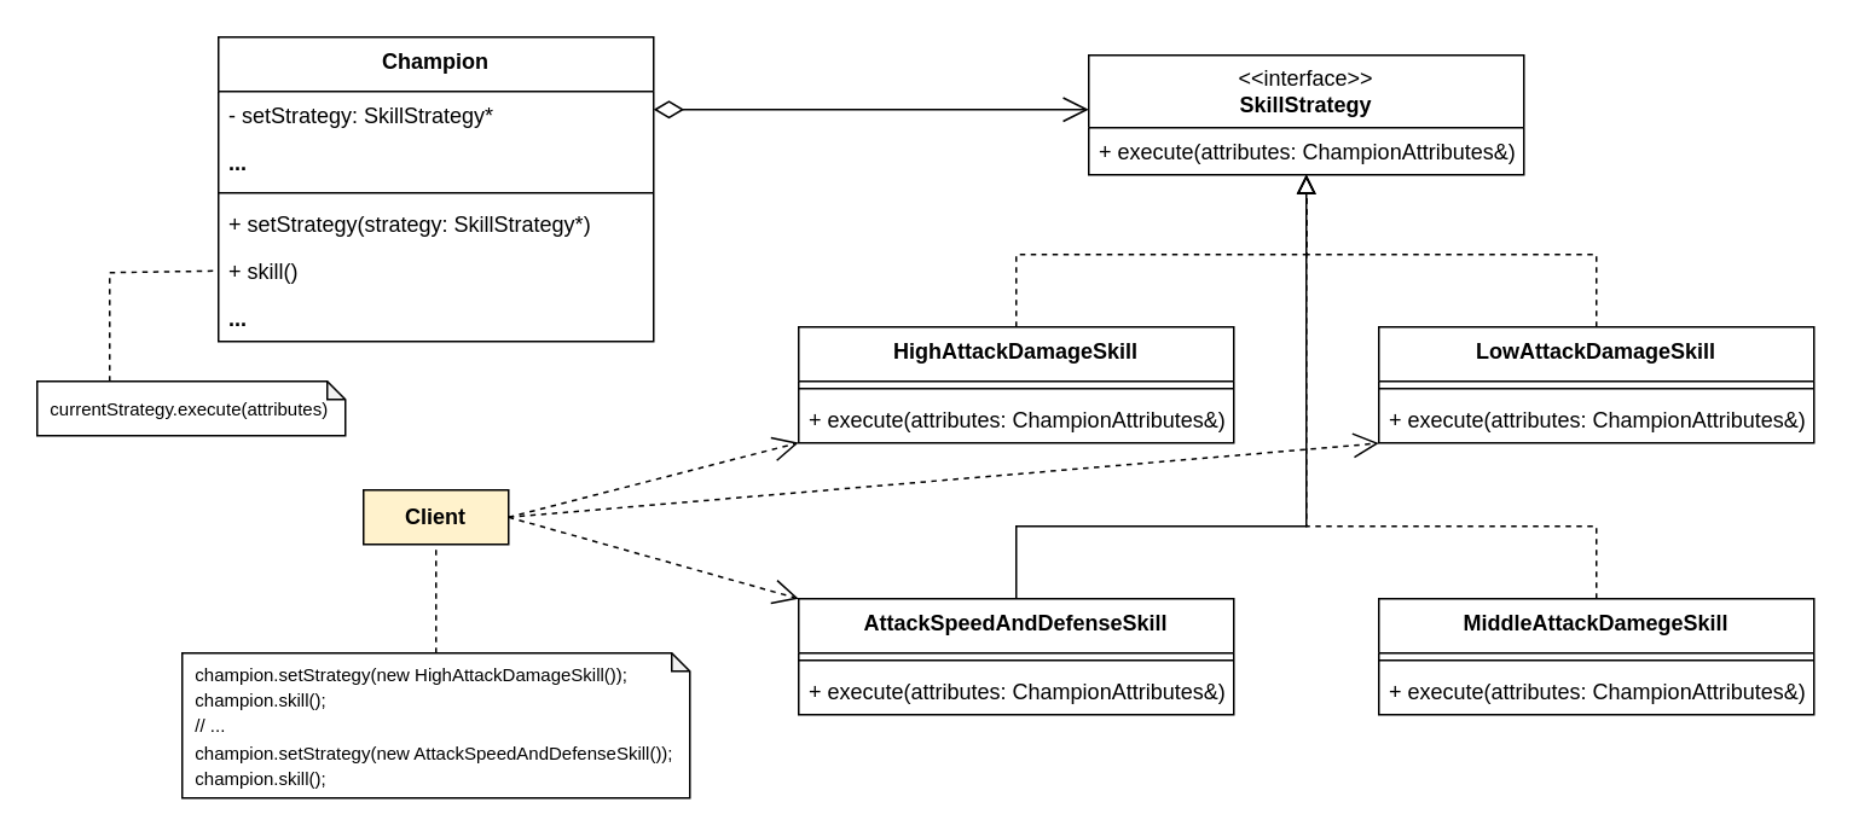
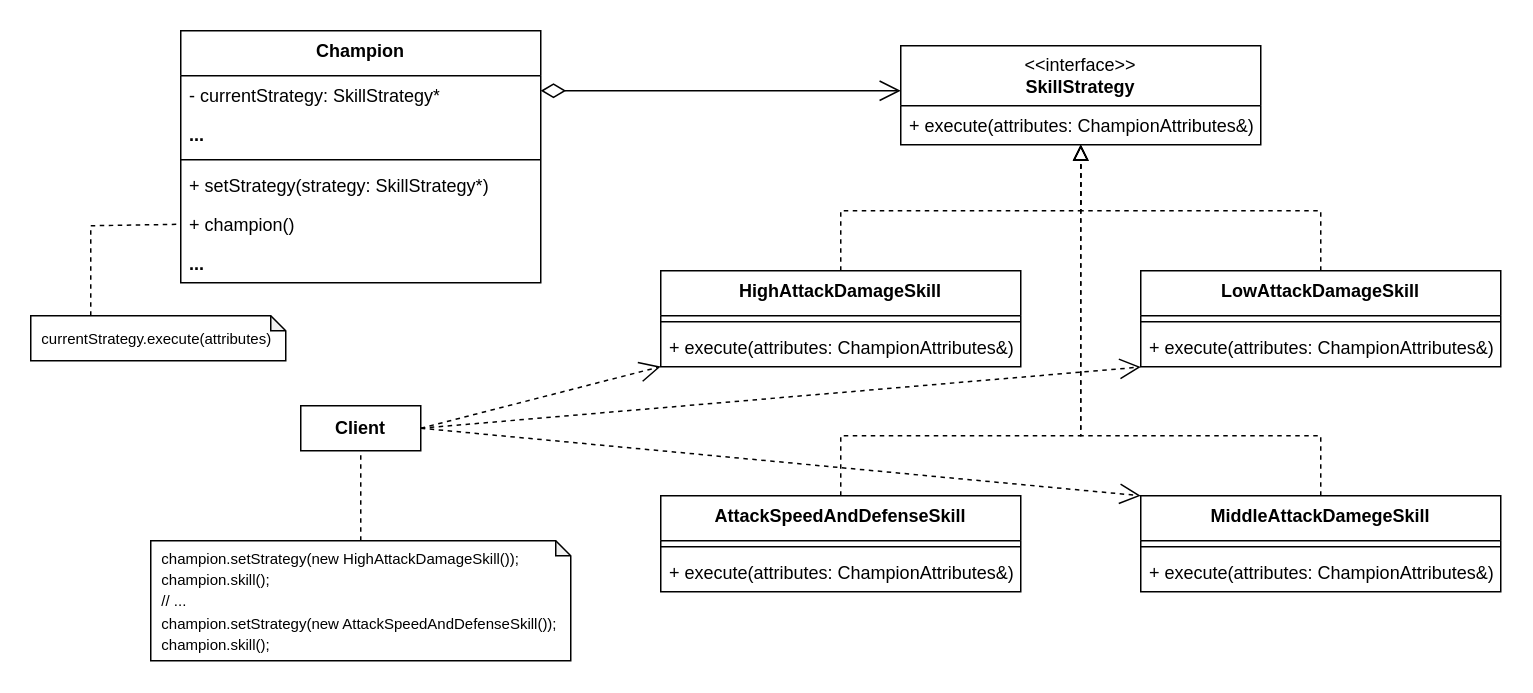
  <mxCell id="0" />
  <mxCell id="1" parent="0" />
  <mxCell id="2" value="Champion" style="swimlane;fontStyle=1;align=center;verticalAlign=top;childLayout=stackLayout;horizontal=1;startSize=30;horizontalStack=0;resizeParent=1;resizeParentMax=0;resizeLast=0;collapsible=1;marginBottom=0;whiteSpace=wrap;html=1;" vertex="1" parent="1"><mxGeometry x="120" y="20" width="240" height="168" as="geometry" /></mxCell>
- <mxCell id="3" value="- setStrategy:&amp;nbsp;SkillStrategy*" style="text;strokeColor=none;fillColor=none;align=left;verticalAlign=top;spacingLeft=4;spacingRight=4;overflow=hidden;rotatable=0;points=[[0,0.5],[1,0.5]];portConstraint=eastwest;whiteSpace=wrap;html=1;" vertex="1" parent="2"><mxGeometry y="30" width="240" height="26" as="geometry" /></mxCell>
+ <mxCell id="3" value="- currentStrategy:&amp;nbsp;SkillStrategy*" style="text;strokeColor=none;fillColor=none;align=left;verticalAlign=top;spacingLeft=4;spacingRight=4;overflow=hidden;rotatable=0;points=[[0,0.5],[1,0.5]];portConstraint=eastwest;whiteSpace=wrap;html=1;" vertex="1" parent="2"><mxGeometry y="30" width="240" height="26" as="geometry" /></mxCell>
  <mxCell id="4" value="&lt;b&gt;...&lt;/b&gt;" style="text;strokeColor=none;fillColor=none;align=left;verticalAlign=top;spacingLeft=4;spacingRight=4;overflow=hidden;rotatable=0;points=[[0,0.5],[1,0.5]];portConstraint=eastwest;whiteSpace=wrap;html=1;" vertex="1" parent="2"><mxGeometry y="56" width="240" height="26" as="geometry" /></mxCell>
  <mxCell id="5" value="" style="line;strokeWidth=1;fillColor=none;align=left;verticalAlign=middle;spacingTop=-1;spacingLeft=3;spacingRight=3;rotatable=0;labelPosition=right;points=[];portConstraint=eastwest;strokeColor=inherit;" vertex="1" parent="2"><mxGeometry y="82" width="240" height="8" as="geometry" /></mxCell>
  <mxCell id="6" value="+ setStrategy(strategy: SkillStrategy*&lt;span style=&quot;background-color: initial;&quot;&gt;)&lt;/span&gt;" style="text;strokeColor=none;fillColor=none;align=left;verticalAlign=top;spacingLeft=4;spacingRight=4;overflow=hidden;rotatable=0;points=[[0,0.5],[1,0.5]];portConstraint=eastwest;whiteSpace=wrap;html=1;" vertex="1" parent="2"><mxGeometry y="90" width="240" height="26" as="geometry" /></mxCell>
- <mxCell id="7" value="+&amp;nbsp;skill&lt;span style=&quot;background-color: initial;&quot;&gt;()&lt;/span&gt;" style="text;strokeColor=none;fillColor=none;align=left;verticalAlign=top;spacingLeft=4;spacingRight=4;overflow=hidden;rotatable=0;points=[[0,0.5],[1,0.5]];portConstraint=eastwest;whiteSpace=wrap;html=1;" vertex="1" parent="2"><mxGeometry y="116" width="240" height="26" as="geometry" /></mxCell>
+ <mxCell id="7" value="+&amp;nbsp;champion&lt;span style=&quot;background-color: initial;&quot;&gt;()&lt;/span&gt;" style="text;strokeColor=none;fillColor=none;align=left;verticalAlign=top;spacingLeft=4;spacingRight=4;overflow=hidden;rotatable=0;points=[[0,0.5],[1,0.5]];portConstraint=eastwest;whiteSpace=wrap;html=1;" vertex="1" parent="2"><mxGeometry y="116" width="240" height="26" as="geometry" /></mxCell>
  <mxCell id="8" value="&lt;b&gt;...&lt;/b&gt;" style="text;strokeColor=none;fillColor=none;align=left;verticalAlign=top;spacingLeft=4;spacingRight=4;overflow=hidden;rotatable=0;points=[[0,0.5],[1,0.5]];portConstraint=eastwest;whiteSpace=wrap;html=1;" vertex="1" parent="2"><mxGeometry y="142" width="240" height="26" as="geometry" /></mxCell>
  <mxCell id="9" value="AttackSpeedAndDefenseSkill" style="swimlane;fontStyle=1;align=center;verticalAlign=top;childLayout=stackLayout;horizontal=1;startSize=30;horizontalStack=0;resizeParent=1;resizeParentMax=0;resizeLast=0;collapsible=1;marginBottom=0;whiteSpace=wrap;html=1;" vertex="1" parent="1"><mxGeometry x="440" y="330" width="240" height="64" as="geometry" /></mxCell>
  <mxCell id="10" value="" style="line;strokeWidth=1;fillColor=none;align=left;verticalAlign=middle;spacingTop=-1;spacingLeft=3;spacingRight=3;rotatable=0;labelPosition=right;points=[];portConstraint=eastwest;strokeColor=inherit;" vertex="1" parent="9"><mxGeometry y="30" width="240" height="8" as="geometry" /></mxCell>
  <mxCell id="11" value="+ execute(attributes:&amp;nbsp;ChampionAttributes&amp;amp;&lt;span style=&quot;background-color: initial;&quot;&gt;)&lt;/span&gt;" style="text;strokeColor=none;fillColor=none;align=left;verticalAlign=top;spacingLeft=4;spacingRight=4;overflow=hidden;rotatable=0;points=[[0,0.5],[1,0.5]];portConstraint=eastwest;whiteSpace=wrap;html=1;" vertex="1" parent="9"><mxGeometry y="38" width="240" height="26" as="geometry" /></mxCell>
  <mxCell id="12" value="HighAttackDamageSkill" style="swimlane;fontStyle=1;align=center;verticalAlign=top;childLayout=stackLayout;horizontal=1;startSize=30;horizontalStack=0;resizeParent=1;resizeParentMax=0;resizeLast=0;collapsible=1;marginBottom=0;whiteSpace=wrap;html=1;" vertex="1" parent="1"><mxGeometry x="440" y="180" width="240" height="64" as="geometry" /></mxCell>
  <mxCell id="13" value="" style="line;strokeWidth=1;fillColor=none;align=left;verticalAlign=middle;spacingTop=-1;spacingLeft=3;spacingRight=3;rotatable=0;labelPosition=right;points=[];portConstraint=eastwest;strokeColor=inherit;" vertex="1" parent="12"><mxGeometry y="30" width="240" height="8" as="geometry" /></mxCell>
  <mxCell id="14" value="+ execute(attributes:&amp;nbsp;ChampionAttributes&amp;amp;&lt;span style=&quot;background-color: initial;&quot;&gt;)&lt;/span&gt;" style="text;strokeColor=none;fillColor=none;align=left;verticalAlign=top;spacingLeft=4;spacingRight=4;overflow=hidden;rotatable=0;points=[[0,0.5],[1,0.5]];portConstraint=eastwest;whiteSpace=wrap;html=1;" vertex="1" parent="12"><mxGeometry y="38" width="240" height="26" as="geometry" /></mxCell>
  <mxCell id="15" value="LowAttackDamageSkill" style="swimlane;fontStyle=1;align=center;verticalAlign=top;childLayout=stackLayout;horizontal=1;startSize=30;horizontalStack=0;resizeParent=1;resizeParentMax=0;resizeLast=0;collapsible=1;marginBottom=0;whiteSpace=wrap;html=1;" vertex="1" parent="1"><mxGeometry x="760" y="180" width="240" height="64" as="geometry" /></mxCell>
  <mxCell id="16" value="" style="line;strokeWidth=1;fillColor=none;align=left;verticalAlign=middle;spacingTop=-1;spacingLeft=3;spacingRight=3;rotatable=0;labelPosition=right;points=[];portConstraint=eastwest;strokeColor=inherit;" vertex="1" parent="15"><mxGeometry y="30" width="240" height="8" as="geometry" /></mxCell>
  <mxCell id="17" value="+ execute(attributes:&amp;nbsp;ChampionAttributes&amp;amp;&lt;span style=&quot;background-color: initial;&quot;&gt;)&lt;/span&gt;" style="text;strokeColor=none;fillColor=none;align=left;verticalAlign=top;spacingLeft=4;spacingRight=4;overflow=hidden;rotatable=0;points=[[0,0.5],[1,0.5]];portConstraint=eastwest;whiteSpace=wrap;html=1;" vertex="1" parent="15"><mxGeometry y="38" width="240" height="26" as="geometry" /></mxCell>
  <mxCell id="18" value="MiddleAttackDamegeSkill" style="swimlane;fontStyle=1;align=center;verticalAlign=top;childLayout=stackLayout;horizontal=1;startSize=30;horizontalStack=0;resizeParent=1;resizeParentMax=0;resizeLast=0;collapsible=1;marginBottom=0;whiteSpace=wrap;html=1;" vertex="1" parent="1"><mxGeometry x="760" y="330" width="240" height="64" as="geometry" /></mxCell>
  <mxCell id="19" value="" style="line;strokeWidth=1;fillColor=none;align=left;verticalAlign=middle;spacingTop=-1;spacingLeft=3;spacingRight=3;rotatable=0;labelPosition=right;points=[];portConstraint=eastwest;strokeColor=inherit;" vertex="1" parent="18"><mxGeometry y="30" width="240" height="8" as="geometry" /></mxCell>
  <mxCell id="20" value="+ execute(attributes:&amp;nbsp;ChampionAttributes&amp;amp;&lt;span style=&quot;background-color: initial;&quot;&gt;)&lt;/span&gt;" style="text;strokeColor=none;fillColor=none;align=left;verticalAlign=top;spacingLeft=4;spacingRight=4;overflow=hidden;rotatable=0;points=[[0,0.5],[1,0.5]];portConstraint=eastwest;whiteSpace=wrap;html=1;" vertex="1" parent="18"><mxGeometry y="38" width="240" height="26" as="geometry" /></mxCell>
- <mxCell id="21" value="" style="endArrow=block;startArrow=none;endFill=0;startFill=0;endSize=8;html=1;verticalAlign=bottom;dashed=0;labelBackgroundColor=none;rounded=0;exitX=0.5;exitY=0;exitDx=0;exitDy=0;entryX=0.5;entryY=1;entryDx=0;entryDy=0;" edge="1" parent="1" source="9" target="22"><mxGeometry width="160" relative="1" as="geometry"><mxPoint x="169.997" y="173" as="sourcePoint" /><mxPoint x="720" y="100" as="targetPoint" /><Array as="points"><mxPoint x="560" y="290" /><mxPoint x="720" y="290" /></Array></mxGeometry></mxCell>
+ <mxCell id="21" value="" style="endArrow=block;startArrow=none;endFill=0;startFill=0;endSize=8;html=1;verticalAlign=bottom;dashed=1;labelBackgroundColor=none;rounded=0;exitX=0.5;exitY=0;exitDx=0;exitDy=0;entryX=0.5;entryY=1;entryDx=0;entryDy=0;" edge="1" parent="1" source="9" target="22"><mxGeometry width="160" relative="1" as="geometry"><mxPoint x="169.997" y="173" as="sourcePoint" /><mxPoint x="720" y="100" as="targetPoint" /><Array as="points"><mxPoint x="560" y="290" /><mxPoint x="720" y="290" /></Array></mxGeometry></mxCell>
  <mxCell id="22" value="&amp;lt;&amp;lt;interface&amp;gt;&amp;gt;&lt;br style=&quot;border-color: var(--border-color);&quot;&gt;&lt;b style=&quot;border-color: var(--border-color);&quot;&gt;SkillStrategy&lt;/b&gt;" style="swimlane;fontStyle=0;childLayout=stackLayout;horizontal=1;startSize=40;fillColor=none;horizontalStack=0;resizeParent=1;resizeParentMax=0;resizeLast=0;collapsible=1;marginBottom=0;whiteSpace=wrap;html=1;" vertex="1" parent="1"><mxGeometry x="600" y="30" width="240" height="66" as="geometry" /></mxCell>
  <mxCell id="23" value="+ execute(attributes:&amp;nbsp;ChampionAttributes&amp;amp;&lt;span style=&quot;background-color: initial;&quot;&gt;)&lt;/span&gt;" style="text;strokeColor=none;fillColor=none;align=left;verticalAlign=top;spacingLeft=4;spacingRight=4;overflow=hidden;rotatable=0;points=[[0,0.5],[1,0.5]];portConstraint=eastwest;whiteSpace=wrap;html=1;" vertex="1" parent="22"><mxGeometry y="40" width="240" height="26" as="geometry" /></mxCell>
  <mxCell id="24" value="" style="endArrow=block;startArrow=none;endFill=0;startFill=0;endSize=8;html=1;verticalAlign=bottom;dashed=1;labelBackgroundColor=none;rounded=0;exitX=0.5;exitY=0;exitDx=0;exitDy=0;entryX=0.5;entryY=1;entryDx=0;entryDy=0;" edge="1" parent="1" source="18"><mxGeometry width="160" relative="1" as="geometry"><mxPoint x="300" y="180" as="sourcePoint" /><mxPoint x="720" y="96" as="targetPoint" /><Array as="points"><mxPoint x="880" y="290" /><mxPoint x="720" y="290" /></Array></mxGeometry></mxCell>
  <mxCell id="25" value="" style="endArrow=block;startArrow=none;endFill=0;startFill=0;endSize=8;html=1;verticalAlign=bottom;dashed=1;labelBackgroundColor=none;rounded=0;exitX=0.5;exitY=0;exitDx=0;exitDy=0;entryX=0.5;entryY=1;entryDx=0;entryDy=0;" edge="1" parent="1" source="12"><mxGeometry width="160" relative="1" as="geometry"><mxPoint x="300" y="180" as="sourcePoint" /><mxPoint x="720" y="96" as="targetPoint" /><Array as="points"><mxPoint x="560" y="140" /><mxPoint x="720" y="140" /></Array></mxGeometry></mxCell>
  <mxCell id="26" value="" style="endArrow=block;startArrow=none;endFill=0;startFill=0;endSize=8;html=1;verticalAlign=bottom;dashed=1;labelBackgroundColor=none;rounded=0;exitX=0.5;exitY=0;exitDx=0;exitDy=0;entryX=0.5;entryY=1;entryDx=0;entryDy=0;" edge="1" parent="1" source="15"><mxGeometry width="160" relative="1" as="geometry"><mxPoint x="300" y="180" as="sourcePoint" /><mxPoint x="720" y="96" as="targetPoint" /><Array as="points"><mxPoint x="880" y="140" /><mxPoint x="720" y="140" /></Array></mxGeometry></mxCell>
  <mxCell id="27" value="" style="endArrow=open;html=1;endSize=12;startArrow=diamondThin;startSize=14;startFill=0;edgeStyle=orthogonalEdgeStyle;rounded=0;" edge="1" parent="1"><mxGeometry relative="1" as="geometry"><mxPoint x="360" y="60" as="sourcePoint" /><mxPoint x="600" y="60" as="targetPoint" /><Array as="points"><mxPoint x="550" y="60.36" /><mxPoint x="550" y="60.36" /></Array></mxGeometry></mxCell>
- <mxCell id="28" value="&lt;b&gt;Client&lt;/b&gt;" style="html=1;whiteSpace=wrap;fillColor=#fff2cc;" vertex="1" parent="1"><mxGeometry x="200" y="270" width="80" height="30" as="geometry" /></mxCell>
+ <mxCell id="28" value="&lt;b&gt;Client&lt;/b&gt;" style="html=1;whiteSpace=wrap;" vertex="1" parent="1"><mxGeometry x="200" y="270" width="80" height="30" as="geometry" /></mxCell>
  <mxCell id="29" value="" style="endArrow=open;endSize=12;dashed=1;html=1;rounded=0;entryX=0;entryY=0.996;entryDx=0;entryDy=0;exitX=1;exitY=0.5;exitDx=0;exitDy=0;entryPerimeter=0;" edge="1" parent="1" source="28" target="14"><mxGeometry width="160" relative="1" as="geometry"><mxPoint x="360" y="430" as="sourcePoint" /><mxPoint x="230" y="430" as="targetPoint" /><Array as="points" /></mxGeometry></mxCell>
- <mxCell id="30" value="" style="endArrow=open;endSize=12;dashed=1;html=1;rounded=0;entryX=0;entryY=0;entryDx=0;entryDy=0;exitX=1;exitY=0.5;exitDx=0;exitDy=0;" edge="1" parent="1" source="28" target="9"><mxGeometry width="160" relative="1" as="geometry"><mxPoint x="290" y="295" as="sourcePoint" /><mxPoint x="450" y="206" as="targetPoint" /><Array as="points" /></mxGeometry></mxCell>
  <mxCell id="31" value="" style="endArrow=open;endSize=12;dashed=1;html=1;rounded=0;entryX=0;entryY=1.007;entryDx=0;entryDy=0;exitX=1;exitY=0.5;exitDx=0;exitDy=0;entryPerimeter=0;" edge="1" parent="1" source="28" target="17"><mxGeometry width="160" relative="1" as="geometry"><mxPoint x="270" y="380" as="sourcePoint" /><mxPoint x="430" y="457" as="targetPoint" /><Array as="points" /></mxGeometry></mxCell>
+ <mxCell id="32" value="" style="endArrow=open;endSize=12;dashed=1;html=1;rounded=0;entryX=0;entryY=0;entryDx=0;entryDy=0;exitX=1;exitY=0.5;exitDx=0;exitDy=0;" edge="1" parent="1" source="28" target="18"><mxGeometry width="160" relative="1" as="geometry"><mxPoint x="220" y="503" as="sourcePoint" /><mxPoint x="380" y="430" as="targetPoint" /><Array as="points" /></mxGeometry></mxCell>
  <mxCell id="33" value="" style="endArrow=none;dashed=1;html=1;rounded=0;entryX=0;entryY=0.5;entryDx=0;entryDy=0;" edge="1" parent="1" target="7"><mxGeometry width="50" height="50" relative="1" as="geometry"><mxPoint x="60" y="210" as="sourcePoint" /><mxPoint x="40" y="180" as="targetPoint" /><Array as="points"><mxPoint x="60" y="150" /></Array></mxGeometry></mxCell>
  <mxCell id="34" value="&lt;span style=&quot;font-size: 10px;&quot;&gt;&amp;nbsp; currentStrategy.execute(attributes)&lt;/span&gt;" style="shape=note;whiteSpace=wrap;html=1;backgroundOutline=1;darkOpacity=0.05;align=left;size=10;" vertex="1" parent="1"><mxGeometry x="20" y="210" width="170" height="30" as="geometry" /></mxCell>
  <mxCell id="35" value="&lt;pre&gt;&lt;font face=&quot;Helvetica&quot; style=&quot;font-size: 10px;&quot;&gt;&lt;font style=&quot;&quot;&gt;  champion.setStrategy(new HighAttackDamageSkill());&lt;br&gt;&lt;/font&gt;  champion.skill();&lt;br&gt;  // ...&lt;br&gt;  champion.setStrategy(new AttackSpeedAndDefenseSkill());&lt;br&gt;  champion.skill();&lt;/font&gt;&lt;/pre&gt;" style="shape=note;whiteSpace=wrap;html=1;backgroundOutline=1;darkOpacity=0.05;align=left;size=10;" vertex="1" parent="1"><mxGeometry x="100" y="360" width="280" height="80" as="geometry" /></mxCell>
  <mxCell id="36" value="" style="endArrow=none;dashed=1;html=1;rounded=0;entryX=0.5;entryY=1;entryDx=0;entryDy=0;exitX=0.5;exitY=0;exitDx=0;exitDy=0;exitPerimeter=0;" edge="1" parent="1" source="35" target="28"><mxGeometry width="50" height="50" relative="1" as="geometry"><mxPoint x="70" y="220" as="sourcePoint" /><mxPoint x="130" y="159" as="targetPoint" /><Array as="points" /></mxGeometry></mxCell>
